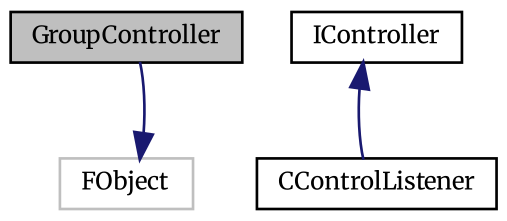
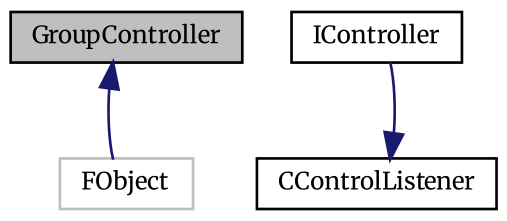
  digraph {
    fontname=Merriweather
    node [color=black fontname=Merriweather fontsize=9 shape=record]
    edge [color=midnightblue dir=back fontname=Merriweather fontsize=9 labelfontname=Arial labelfontsize=9 style=solid]
    n1 [fillcolor=grey75 fontcolor=black height=0.2 label=GroupController style=filled width=0.4]
    n2 [color=grey75 height=0.2 label=FObject width=0.4]
    n3 [height=0.2 label=IController width=0.4]
    n4 [height=0.2 label=CControlListener width=0.4]
-   n2 -> n1
-   n3 -> n4
+   n1 -> n2
+   n4 -> n3
  }
